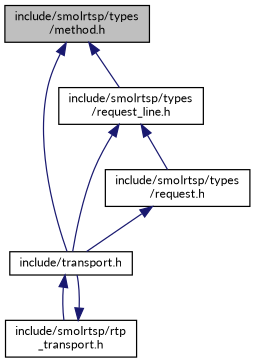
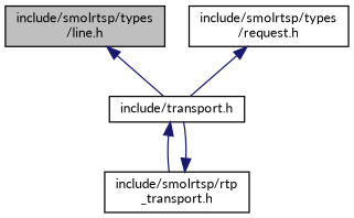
  digraph {
    fontname=Lato
    node [color=black fillcolor=white fontname=Lato fontsize=10 shape=record style=filled]
    edge [color=midnightblue dir=back fontname=Lato fontsize=10 labelfontname=Helvetica labelfontsize=10 style=solid]
-   n1 [fillcolor=grey75 fontcolor=black height=0.2 label="include/smolrtsp/types\l/method.h" width=0.4]
+   n1 [fillcolor=grey75 fontcolor=black height=0.2 label="include/smolrtsp/types\l/line.h" width=0.4]
    n2 [height=0.2 label="include/transport.h" width=0.4]
-   n3 [height=0.2 label="include/smolrtsp/types\l/request_line.h" width=0.4]
    n4 [height=0.2 label="include/smolrtsp/rtp\l_transport.h" width=0.4]
    n5 [height=0.2 label="include/smolrtsp/types\l/request.h" width=0.4]
    n1 -> n2
-   n1 -> n3
    n2 -> n4
-   n3 -> n2
-   n3 -> n5
    n4 -> n2
    n5 -> n2
  }
